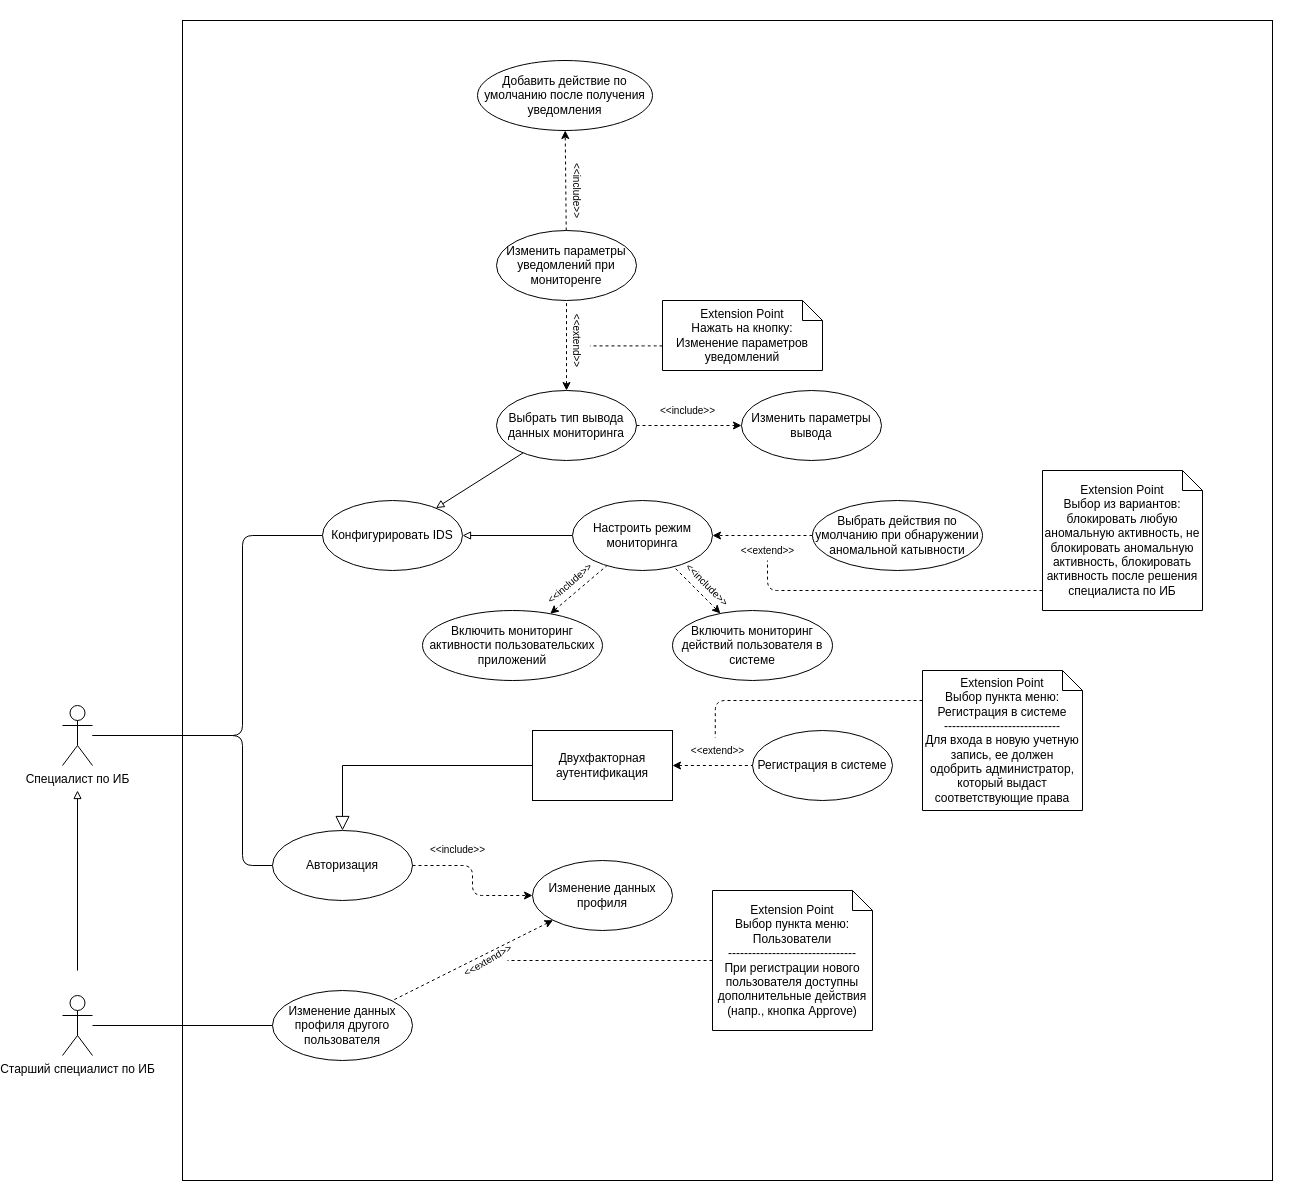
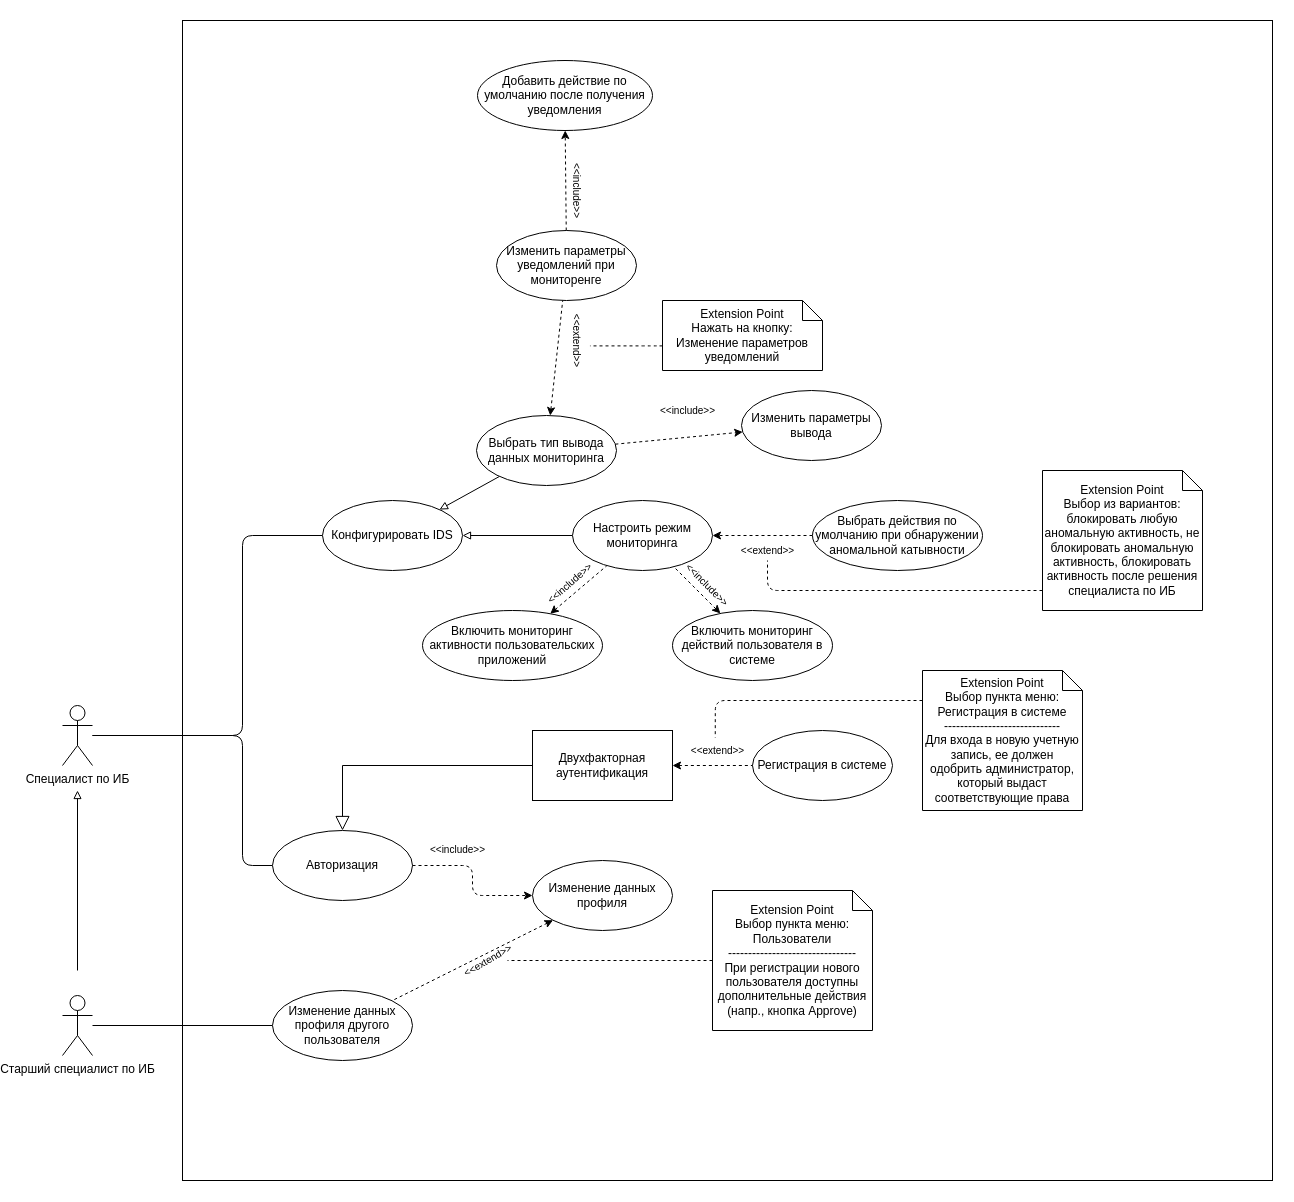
  <mxCell id="0" />
  <mxCell id="1" parent="0" />
  <mxCell id="2" style="edgeStyle=orthogonalEdgeStyle;orthogonalLoop=1;jettySize=auto;html=1;entryX=0;entryY=0.5;entryDx=0;entryDy=0;rounded=1;endArrow=none;endFill=0;" parent="1" source="3" target="10" edge="1"><mxGeometry relative="1" as="geometry"><Array as="points"><mxPoint x="200" y="735" /><mxPoint x="200" y="535" /></Array></mxGeometry></mxCell>
  <mxCell id="3" value="Специалист по ИБ" style="shape=umlActor;verticalLabelPosition=bottom;verticalAlign=top;html=1;" parent="1" vertex="1"><mxGeometry x="20" y="705" width="30" height="60" as="geometry" /></mxCell>
  <mxCell id="4" style="edgeStyle=orthogonalEdgeStyle;rounded=1;orthogonalLoop=1;jettySize=auto;html=1;endArrow=none;endFill=0;" parent="1" source="13" target="3" edge="1"><mxGeometry relative="1" as="geometry"><mxPoint x="50" y="735" as="targetPoint" /><Array as="points"><mxPoint x="200" y="865" /><mxPoint x="200" y="735" /></Array></mxGeometry></mxCell>
  <mxCell id="5" style="edgeStyle=none;rounded=0;orthogonalLoop=1;jettySize=auto;html=1;endArrow=block;endFill=0;" parent="1" edge="1"><mxGeometry relative="1" as="geometry"><mxPoint x="35" y="970" as="sourcePoint" /><mxPoint x="35" y="790" as="targetPoint" /></mxGeometry></mxCell>
  <mxCell id="6" style="edgeStyle=none;rounded=0;orthogonalLoop=1;jettySize=auto;html=1;endArrow=none;endFill=0;" parent="1" source="7" target="45" edge="1"><mxGeometry relative="1" as="geometry"><mxPoint x="70" y="1025" as="sourcePoint" /></mxGeometry></mxCell>
  <mxCell id="7" value="Старший специалист по ИБ" style="shape=umlActor;verticalLabelPosition=bottom;verticalAlign=top;html=1;" parent="1" vertex="1"><mxGeometry x="20" y="995" width="30" height="60" as="geometry" /></mxCell>
  <mxCell id="8" value="" style="group;strokeColor=default;" parent="1" vertex="1" connectable="0"><mxGeometry x="140" y="20" width="1090" height="1160" as="geometry" /></mxCell>
  <mxCell id="9" value="" style="group" parent="8" vertex="1" connectable="0"><mxGeometry x="90" y="60" width="920" height="980" as="geometry" /></mxCell>
  <mxCell id="10" value="Конфигурировать IDS" style="ellipse;whiteSpace=wrap;html=1;" parent="9" vertex="1"><mxGeometry x="50" y="420" width="140" height="70" as="geometry" /></mxCell>
  <mxCell id="11" style="edgeStyle=none;rounded=1;orthogonalLoop=1;jettySize=auto;html=1;startArrow=none;startFill=0;endArrow=block;endFill=0;startSize=6;endSize=6;" parent="9" source="12" target="10" edge="1"><mxGeometry x="-5.02" y="-140" as="geometry" /></mxCell>
  <mxCell id="12" value="Настроить режим&lt;br&gt;мониторинга" style="ellipse;whiteSpace=wrap;html=1;" parent="9" vertex="1"><mxGeometry x="300" y="420" width="140" height="70" as="geometry" /></mxCell>
  <mxCell id="13" value="Авторизация" style="ellipse;whiteSpace=wrap;html=1;" parent="9" vertex="1"><mxGeometry y="750" width="140" height="70" as="geometry" /></mxCell>
  <mxCell id="14" style="edgeStyle=orthogonalEdgeStyle;rounded=0;orthogonalLoop=1;jettySize=auto;html=1;exitX=0;exitY=0.5;exitDx=0;exitDy=0;endArrow=block;endFill=0;endSize=12;" parent="9" source="15" target="13" edge="1"><mxGeometry x="14.98" y="-820" as="geometry"><mxPoint x="190" y="685.0" as="targetPoint" /></mxGeometry></mxCell>
  <mxCell id="15" value="Двухфакторная&lt;br&gt;аутентификация" style="whiteSpace=wrap;html=1;rounded=0;" parent="9" vertex="1"><mxGeometry x="260" y="650" width="140" height="70" as="geometry" /></mxCell>
  <mxCell id="16" value="Изменение данных&lt;br&gt;профиля" style="ellipse;whiteSpace=wrap;html=1;" parent="9" vertex="1"><mxGeometry x="260" y="780" width="140" height="70" as="geometry" /></mxCell>
  <mxCell id="17" style="edgeStyle=orthogonalEdgeStyle;rounded=1;orthogonalLoop=1;jettySize=auto;html=1;exitX=1;exitY=0.5;exitDx=0;exitDy=0;entryX=0;entryY=0.5;entryDx=0;entryDy=0;dashed=1;" parent="9" source="13" target="16" edge="1"><mxGeometry x="14.98" y="-820" as="geometry"><mxPoint x="120" y="720.0" as="sourcePoint" /></mxGeometry></mxCell>
  <mxCell id="18" value="Регистрация в системе" style="ellipse;whiteSpace=wrap;html=1;" parent="9" vertex="1"><mxGeometry x="480" y="650" width="140" height="70" as="geometry" /></mxCell>
  <mxCell id="19" style="edgeStyle=orthogonalEdgeStyle;rounded=1;orthogonalLoop=1;jettySize=auto;html=1;endArrow=none;endFill=0;dashed=1;startArrow=classic;startFill=1;" parent="9" source="15" target="18" edge="1"><mxGeometry x="14.98" y="-820" as="geometry" /></mxCell>
  <mxCell id="20" value="&amp;lt;&amp;lt;extend&amp;gt;&amp;gt;" style="text;html=1;resizable=0;autosize=1;align=center;verticalAlign=middle;points=[];fillColor=none;strokeColor=none;rounded=0;fontSize=10;" parent="9" vertex="1"><mxGeometry x="410" y="660" width="70" height="20" as="geometry" /></mxCell>
  <mxCell id="21" value="&amp;lt;&amp;lt;include&amp;gt;&amp;gt;" style="text;html=1;resizable=0;autosize=1;align=center;verticalAlign=middle;points=[];fillColor=none;strokeColor=none;rounded=0;fontSize=10;" parent="9" vertex="1"><mxGeometry x="150" y="759" width="70" height="20" as="geometry" /></mxCell>
  <mxCell id="22" value="&amp;lt;&amp;lt;extend&amp;gt;&amp;gt;" style="text;html=1;resizable=0;autosize=1;align=center;verticalAlign=middle;points=[];fillColor=none;strokeColor=none;rounded=0;fontSize=10;rotation=-30;" parent="9" vertex="1"><mxGeometry x="180" y="870" width="70" height="20" as="geometry" /></mxCell>
  <mxCell id="23" style="edgeStyle=none;rounded=1;orthogonalLoop=1;jettySize=auto;html=1;startArrow=none;startFill=0;endArrow=block;endFill=0;startSize=6;endSize=6;" parent="9" source="24" target="10" edge="1"><mxGeometry x="-5.02" y="-140" as="geometry" /></mxCell>
- <mxCell id="24" value="Выбрать тип вывода&lt;br&gt;данных мониторинга" style="ellipse;whiteSpace=wrap;html=1;" parent="9" vertex="1"><mxGeometry x="224" y="310" width="140" height="70" as="geometry" /></mxCell>
+ <mxCell id="24" value="Выбрать тип вывода&lt;br&gt;данных мониторинга" style="ellipse;whiteSpace=wrap;html=1;" parent="9" vertex="1"><mxGeometry x="204" y="335" width="140" height="70" as="geometry" /></mxCell>
  <mxCell id="25" value="Изменить параметры&lt;br&gt;вывода" style="ellipse;whiteSpace=wrap;html=1;" parent="9" vertex="1"><mxGeometry x="469" y="310" width="140" height="70" as="geometry" /></mxCell>
  <mxCell id="26" style="edgeStyle=none;rounded=1;orthogonalLoop=1;jettySize=auto;html=1;dashed=1;startArrow=none;startFill=0;endArrow=classic;endFill=1;endSize=6;" parent="9" source="24" target="25" edge="1"><mxGeometry x="-5.02" y="-140" as="geometry" /></mxCell>
  <mxCell id="27" value="Изменить параметры&lt;br&gt;уведомлений при&lt;br&gt;мониторенге" style="ellipse;whiteSpace=wrap;html=1;" parent="9" vertex="1"><mxGeometry x="224" y="150" width="140" height="70" as="geometry" /></mxCell>
  <mxCell id="28" style="edgeStyle=none;rounded=1;orthogonalLoop=1;jettySize=auto;html=1;dashed=1;startArrow=classic;startFill=1;endArrow=none;endFill=0;endSize=6;" parent="9" source="24" target="27" edge="1"><mxGeometry x="-5.02" y="-140" as="geometry" /></mxCell>
  <mxCell id="29" value="Extension Point&lt;br&gt;Нажать на кнопку:&lt;br&gt;Изменение параметров&lt;br&gt;уведомлений" style="shape=note;size=20;whiteSpace=wrap;html=1;" parent="9" vertex="1"><mxGeometry x="390" y="220" width="160" height="70" as="geometry" /></mxCell>
  <mxCell id="30" value="&amp;lt;&amp;lt;extend&amp;gt;&amp;gt;" style="text;html=1;resizable=0;autosize=1;align=center;verticalAlign=middle;points=[];fillColor=none;strokeColor=none;rounded=0;fontSize=10;rotation=90;" parent="9" vertex="1"><mxGeometry x="270" y="250" width="70" height="20" as="geometry" /></mxCell>
  <mxCell id="31" style="edgeStyle=orthogonalEdgeStyle;rounded=1;orthogonalLoop=1;jettySize=auto;html=1;dashed=1;startArrow=none;startFill=0;endArrow=none;endFill=0;endSize=6;entryX=0.577;entryY=-0.123;entryDx=0;entryDy=0;entryPerimeter=0;" parent="9" source="29" target="30" edge="1"><mxGeometry x="-5.02" y="-140" as="geometry"><mxPoint x="195" y="210" as="targetPoint" /><Array as="points"><mxPoint x="380" y="265" /></Array></mxGeometry></mxCell>
  <mxCell id="32" value="&amp;lt;&amp;lt;include&amp;gt;&amp;gt;" style="text;html=1;resizable=0;autosize=1;align=center;verticalAlign=middle;points=[];fillColor=none;strokeColor=none;rounded=0;fontSize=10;rotation=0;" parent="9" vertex="1"><mxGeometry x="380" y="320" width="70" height="20" as="geometry" /></mxCell>
  <mxCell id="33" value="&amp;lt;&amp;lt;include&amp;gt;&amp;gt;" style="text;html=1;resizable=0;autosize=1;align=center;verticalAlign=middle;points=[];fillColor=none;strokeColor=none;rounded=0;fontSize=10;rotation=90;" parent="9" vertex="1"><mxGeometry x="270" y="100" width="70" height="20" as="geometry" /></mxCell>
  <mxCell id="34" style="edgeStyle=orthogonalEdgeStyle;rounded=1;orthogonalLoop=1;jettySize=auto;html=1;startArrow=none;startFill=0;endArrow=classic;endFill=1;strokeColor=default;dashed=1;" parent="9" source="35" target="12" edge="1"><mxGeometry relative="1" as="geometry" /></mxCell>
  <mxCell id="35" value="Выбрать действия по&lt;br&gt;умолчанию при обнаружении&lt;br&gt;аномальной катывности" style="ellipse;whiteSpace=wrap;html=1;" parent="9" vertex="1"><mxGeometry x="540" y="420" width="170" height="70" as="geometry" /></mxCell>
  <mxCell id="36" value="Extension Point&lt;br&gt;Выбор из вариантов:&lt;br&gt;блокировать любую&lt;br&gt;аномальную активность, не&lt;br&gt;блокировать аномальную&lt;br&gt;активность, блокировать&lt;br&gt;активность после решения&lt;br&gt;специалиста по ИБ" style="shape=note;size=20;whiteSpace=wrap;html=1;" parent="9" vertex="1"><mxGeometry x="770" y="390" width="160" height="140" as="geometry" /></mxCell>
  <mxCell id="37" value="&amp;lt;&amp;lt;extend&amp;gt;&amp;gt;" style="text;html=1;resizable=0;autosize=1;align=center;verticalAlign=middle;points=[];fillColor=none;strokeColor=none;rounded=0;fontSize=10;" parent="9" vertex="1"><mxGeometry x="460" y="460" width="70" height="20" as="geometry" /></mxCell>
  <mxCell id="38" style="edgeStyle=orthogonalEdgeStyle;rounded=1;orthogonalLoop=1;jettySize=auto;html=1;dashed=1;startArrow=none;startFill=0;endArrow=none;endFill=0;strokeColor=default;" parent="9" source="36" target="37" edge="1"><mxGeometry relative="1" as="geometry"><Array as="points"><mxPoint x="495" y="510" /></Array></mxGeometry></mxCell>
  <mxCell id="39" style="rounded=1;orthogonalLoop=1;jettySize=auto;html=1;dashed=1;startArrow=classic;startFill=1;endArrow=none;endFill=0;strokeColor=default;" parent="9" source="40" target="12" edge="1"><mxGeometry relative="1" as="geometry" /></mxCell>
  <mxCell id="40" value="Включить мониторинг&lt;br&gt;действий пользователя в&lt;br&gt;системе" style="ellipse;whiteSpace=wrap;html=1;" parent="9" vertex="1"><mxGeometry x="400" y="530" width="160" height="70" as="geometry" /></mxCell>
  <mxCell id="41" style="rounded=1;orthogonalLoop=1;jettySize=auto;html=1;dashed=1;startArrow=classic;startFill=1;endArrow=none;endFill=0;strokeColor=default;" parent="9" source="42" target="12" edge="1"><mxGeometry relative="1" as="geometry" /></mxCell>
  <mxCell id="42" value="Включить мониторинг&lt;br&gt;активности пользовательских&lt;br&gt;приложений" style="ellipse;whiteSpace=wrap;html=1;" parent="9" vertex="1"><mxGeometry x="150" y="530" width="180" height="70" as="geometry" /></mxCell>
  <mxCell id="43" value="&amp;lt;&amp;lt;include&amp;gt;&amp;gt;" style="text;html=1;resizable=0;autosize=1;align=center;verticalAlign=middle;points=[];fillColor=none;strokeColor=none;rounded=0;fontSize=10;rotation=45;" parent="9" vertex="1"><mxGeometry x="400" y="494" width="70" height="20" as="geometry" /></mxCell>
  <mxCell id="44" value="&amp;lt;&amp;lt;include&amp;gt;&amp;gt;" style="text;html=1;resizable=0;autosize=1;align=center;verticalAlign=middle;points=[];fillColor=none;strokeColor=none;rounded=0;fontSize=10;rotation=-41;" parent="9" vertex="1"><mxGeometry x="262" y="493" width="70" height="20" as="geometry" /></mxCell>
  <mxCell id="45" value="Изменение данных&lt;br&gt;профиля другого&lt;br&gt;пользователя" style="ellipse;whiteSpace=wrap;html=1;" parent="9" vertex="1"><mxGeometry y="910" width="140" height="70" as="geometry" /></mxCell>
  <mxCell id="46" style="rounded=1;orthogonalLoop=1;jettySize=auto;html=1;endArrow=none;endFill=0;startArrow=classic;startFill=1;dashed=1;" parent="9" source="16" target="45" edge="1"><mxGeometry x="14.98" y="-820" as="geometry" /></mxCell>
  <mxCell id="47" value="Extension Point&lt;br&gt;Выбор пункта меню:&lt;br&gt;Пользователи&lt;br&gt;--------------------------------&lt;br&gt;При регистрации нового&lt;br&gt;пользователя доступны&lt;br&gt;дополнительные действия&lt;br&gt;(напр., кнопка Approve)" style="shape=note;size=20;whiteSpace=wrap;html=1;" parent="9" vertex="1"><mxGeometry x="440" y="810" width="160" height="140" as="geometry" /></mxCell>
  <mxCell id="48" value="" style="edgeStyle=orthogonalEdgeStyle;rounded=1;orthogonalLoop=1;jettySize=auto;html=1;exitX=0;exitY=0.5;exitDx=0;exitDy=0;exitPerimeter=0;endArrow=none;endFill=0;dashed=1;" parent="9" source="47" target="22" edge="1"><mxGeometry x="14.98" y="-820" as="geometry"><mxPoint x="447" y="800" as="targetPoint" /><mxPoint x="500" y="910" as="sourcePoint" /></mxGeometry></mxCell>
  <mxCell id="49" value="Extension Point&lt;br&gt;Выбор пункта меню:&lt;br&gt;Регистрация в системе&lt;br&gt;-----------------------------&lt;br&gt;Для входа в новую учетную&lt;br&gt;запись, ее должен&lt;br&gt;одобрить администратор,&lt;br&gt;который выдаст&lt;br&gt;соответствующие права" style="shape=note;size=20;whiteSpace=wrap;html=1;" parent="9" vertex="1"><mxGeometry x="650" y="590" width="160" height="140" as="geometry" /></mxCell>
  <mxCell id="50" style="edgeStyle=orthogonalEdgeStyle;rounded=1;orthogonalLoop=1;jettySize=auto;html=1;entryX=0.468;entryY=-0.145;entryDx=0;entryDy=0;entryPerimeter=0;dashed=1;startArrow=none;startFill=0;endArrow=none;endFill=0;endSize=12;" parent="9" source="49" target="20" edge="1"><mxGeometry x="14.98" y="-820" as="geometry"><Array as="points"><mxPoint x="443" y="620" /></Array></mxGeometry></mxCell>
  <mxCell id="51" value="Добавить действие по&lt;br&gt;умолчанию после получения&lt;br&gt;уведомления" style="ellipse;whiteSpace=wrap;html=1;" parent="9" vertex="1"><mxGeometry x="205" y="-20" width="175" height="70" as="geometry" /></mxCell>
  <mxCell id="52" style="rounded=0;orthogonalLoop=1;jettySize=auto;html=1;dashed=1;" parent="9" source="27" target="51" edge="1"><mxGeometry relative="1" as="geometry" /></mxCell>
